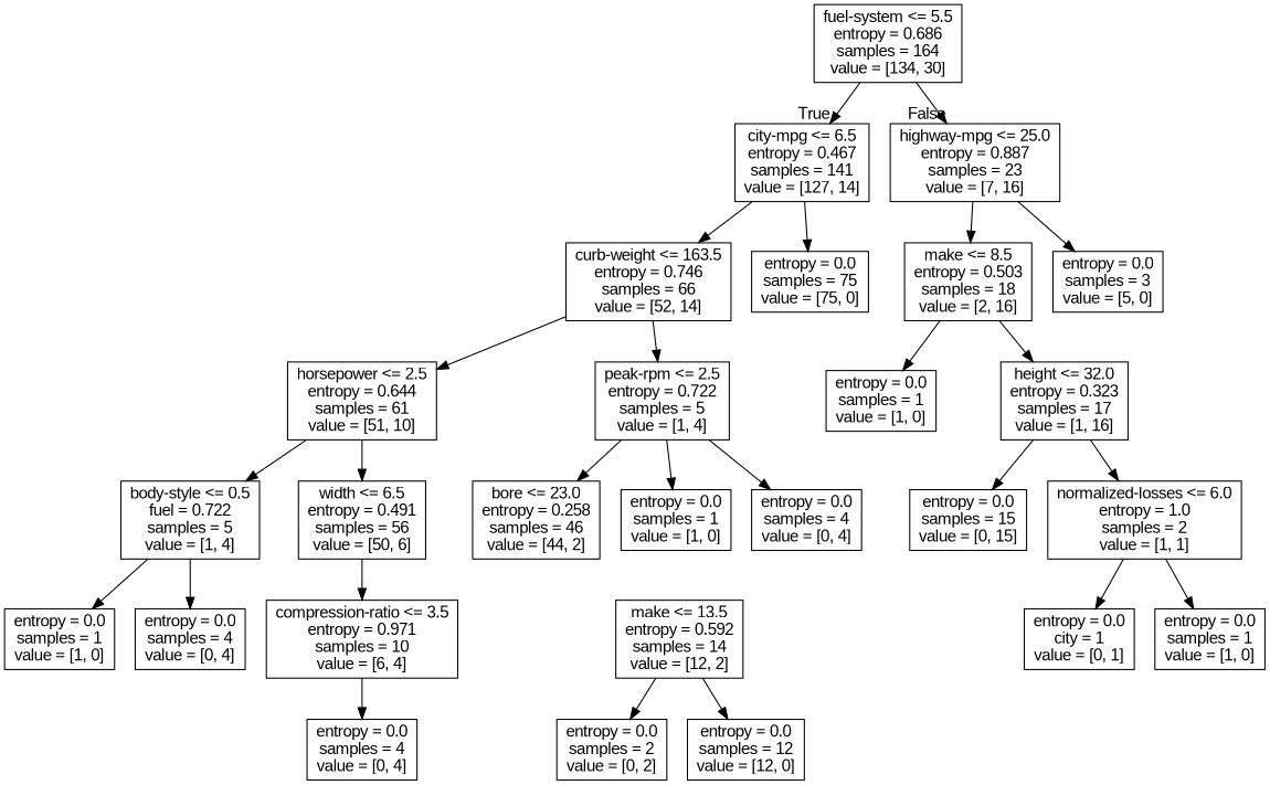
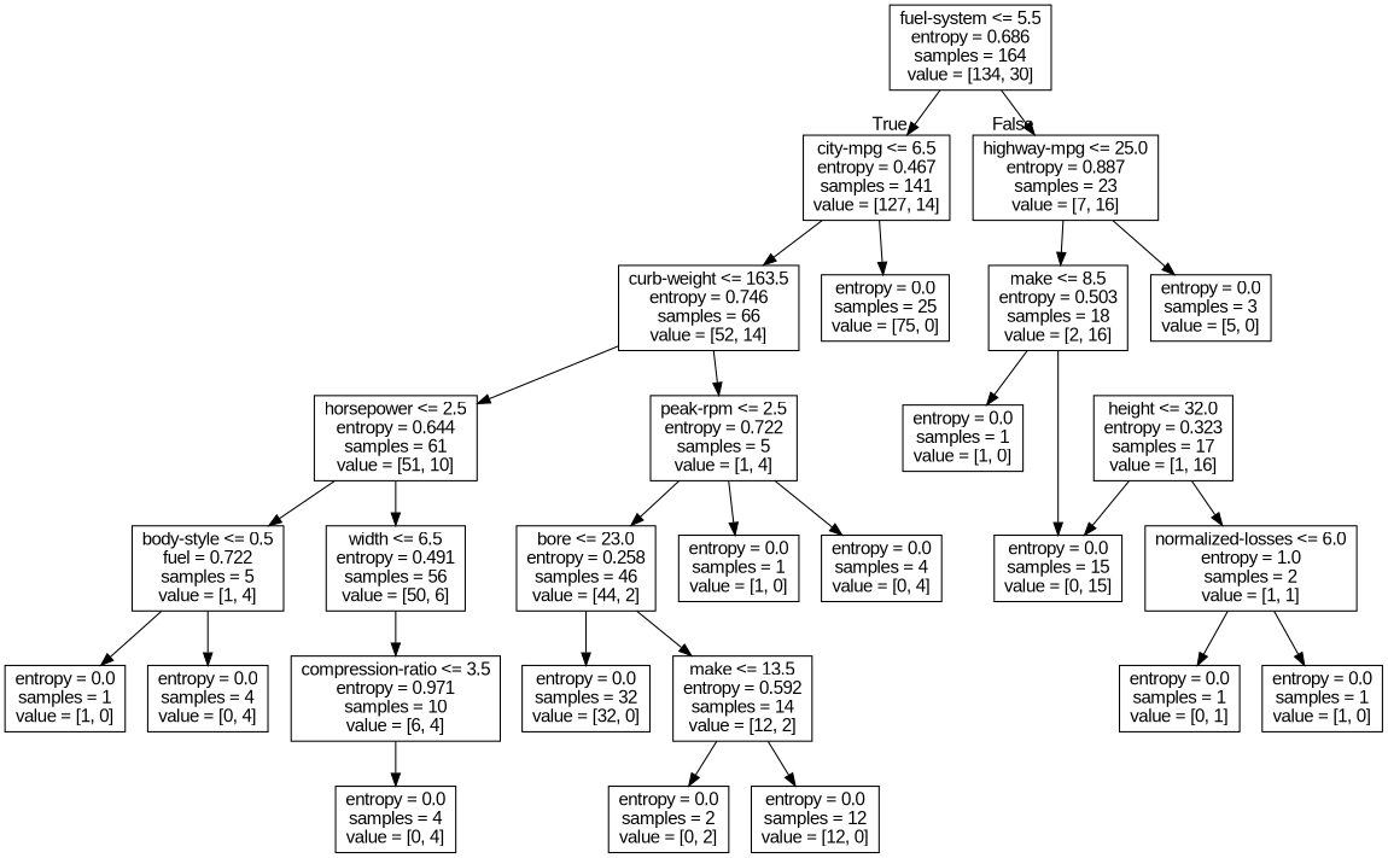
  digraph {
    fontname="Liberation Sans"
    node [fontname="Liberation Sans" shape=box]
    edge [fontname="Liberation Sans"]
    n1 [label="fuel-system <= 5.5\nentropy = 0.686\nsamples = 164\nvalue = [134, 30]"]
    n2 [label="city-mpg <= 6.5\nentropy = 0.467\nsamples = 141\nvalue = [127, 14]"]
    n3 [label="highway-mpg <= 25.0\nentropy = 0.887\nsamples = 23\nvalue = [7, 16]"]
    n4 [label="curb-weight <= 163.5\nentropy = 0.746\nsamples = 66\nvalue = [52, 14]"]
-   n5 [label="entropy = 0.0\nsamples = 75\nvalue = [75, 0]"]
+   n5 [label="entropy = 0.0\nsamples = 25\nvalue = [75, 0]"]
    n6 [label="make <= 8.5\nentropy = 0.503\nsamples = 18\nvalue = [2, 16]"]
    n7 [label="entropy = 0.0\nsamples = 3\nvalue = [5, 0]"]
    n8 [label="horsepower <= 2.5\nentropy = 0.644\nsamples = 61\nvalue = [51, 10]"]
    n9 [label="peak-rpm <= 2.5\nentropy = 0.722\nsamples = 5\nvalue = [1, 4]"]
    n10 [label="body-style <= 0.5\nfuel = 0.722\nsamples = 5\nvalue = [1, 4]"]
    n11 [label="width <= 6.5\nentropy = 0.491\nsamples = 56\nvalue = [50, 6]"]
    n12 [label="bore <= 23.0\nentropy = 0.258\nsamples = 46\nvalue = [44, 2]"]
    n13 [label="entropy = 0.0\nsamples = 1\nvalue = [1, 0]"]
    n14 [label="entropy = 0.0\nsamples = 4\nvalue = [0, 4]"]
    n15 [label="entropy = 0.0\nsamples = 1\nvalue = [1, 0]"]
    n16 [label="entropy = 0.0\nsamples = 4\nvalue = [0, 4]"]
    n17 [label="compression-ratio <= 3.5\nentropy = 0.971\nsamples = 10\nvalue = [6, 4]"]
    n18 [label="entropy = 0.0\nsamples = 4\nvalue = [0, 4]"]
+   n19 [label="entropy = 0.0\nsamples = 32\nvalue = [32, 0]"]
    n20 [label="make <= 13.5\nentropy = 0.592\nsamples = 14\nvalue = [12, 2]"]
    n21 [label="entropy = 0.0\nsamples = 2\nvalue = [0, 2]"]
    n22 [label="entropy = 0.0\nsamples = 12\nvalue = [12, 0]"]
    n23 [label="entropy = 0.0\nsamples = 1\nvalue = [1, 0]"]
    n24 [label="height <= 32.0\nentropy = 0.323\nsamples = 17\nvalue = [1, 16]"]
    n25 [label="entropy = 0.0\nsamples = 15\nvalue = [0, 15]"]
    n26 [label="normalized-losses <= 6.0\nentropy = 1.0\nsamples = 2\nvalue = [1, 1]"]
-   n27 [label="entropy = 0.0\ncity = 1\nvalue = [0, 1]"]
+   n27 [label="entropy = 0.0\nsamples = 1\nvalue = [0, 1]"]
    n28 [label="entropy = 0.0\nsamples = 1\nvalue = [1, 0]"]
    n1 -> n2 [headlabel=True labelangle=45 labeldistance=2.5]
    n1 -> n3 [headlabel=False labelangle=-45 labeldistance=2.5]
    n2 -> n4
    n2 -> n5
    n3 -> n6
    n3 -> n7
    n4 -> n8
    n4 -> n9
    n6 -> n23
-   n6 -> n24
+   n6 -> n25
    n8 -> n10
    n8 -> n11
    n9 -> n12
    n9 -> n13
    n9 -> n14
    n10 -> n15
    n10 -> n16
    n11 -> n17
+   n12 -> n19
+   n12 -> n20
    n17 -> n18
    n20 -> n21
    n20 -> n22
    n24 -> n25
    n24 -> n26
    n26 -> n27
    n26 -> n28
  }
